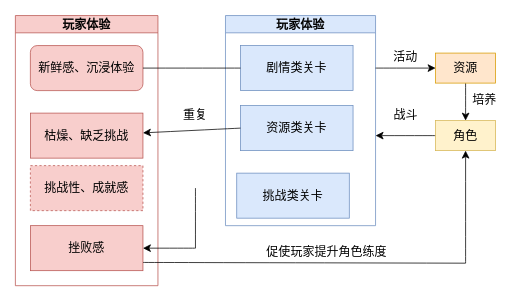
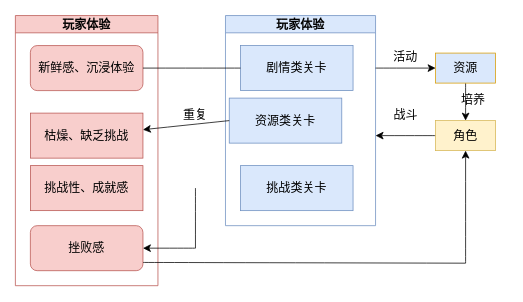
  <mxCell id="0" />
  <mxCell id="1" parent="0" />
  <mxCell id="2" value="玩家体验" style="swimlane;whiteSpace=wrap;html=1;fontSize=16;fillColor=#f8cecc;strokeColor=#b85450;" vertex="1" parent="1"><mxGeometry x="20" width="190" height="360" as="geometry" y="20" /></mxCell>
  <mxCell id="3" value="新鲜感、沉浸体验" style="whiteSpace=wrap;html=1;fontSize=16;fillColor=#f8cecc;strokeColor=#b85450;rounded=1;" vertex="1" parent="2"><mxGeometry x="20" y="40" width="150" height="60" as="geometry" /></mxCell>
  <mxCell id="4" value="枯燥、缺乏挑战" style="rounded=0;whiteSpace=wrap;html=1;fontSize=16;fillColor=#f8cecc;strokeColor=#b85450;" vertex="1" parent="2"><mxGeometry x="20" y="130" width="150" height="60" as="geometry" /></mxCell>
- <mxCell id="5" value="挑战性、成就感" style="rounded=0;whiteSpace=wrap;html=1;fontSize=16;fillColor=#f8cecc;strokeColor=#b85450;dashed=1;" vertex="1" parent="2"><mxGeometry x="20" y="200" width="150" height="60" as="geometry" /></mxCell>
- <mxCell id="6" value="挫败感" style="rounded=0;whiteSpace=wrap;html=1;fontSize=16;fillColor=#f8cecc;strokeColor=#b85450;" vertex="1" parent="2"><mxGeometry x="20" y="280" width="150" height="60" as="geometry" /></mxCell>
+ <mxCell id="5" value="挑战性、成就感" style="rounded=0;whiteSpace=wrap;html=1;fontSize=16;fillColor=#f8cecc;strokeColor=#b85450;" vertex="1" parent="2"><mxGeometry x="20" y="200" width="150" height="60" as="geometry" /></mxCell>
+ <mxCell id="6" value="挫败感" style="whiteSpace=wrap;html=1;fontSize=16;fillColor=#f8cecc;strokeColor=#b85450;rounded=1;" vertex="1" parent="2"><mxGeometry x="20" y="280" width="150" height="60" as="geometry" /></mxCell>
  <mxCell id="7" value="玩家体验" style="swimlane;whiteSpace=wrap;html=1;fontSize=16;fillColor=#dae8fc;strokeColor=#6c8ebf;" vertex="1" parent="1"><mxGeometry x="300" width="200" height="280" as="geometry" y="20" /></mxCell>
  <mxCell id="8" value="剧情类关卡" style="rounded=0;whiteSpace=wrap;html=1;fontSize=16;fillColor=#dae8fc;strokeColor=#6c8ebf;" vertex="1" parent="7"><mxGeometry x="20" y="40" width="150" height="60" as="geometry" /></mxCell>
- <mxCell id="9" value="资源类关卡" style="rounded=0;whiteSpace=wrap;html=1;fontSize=16;fillColor=#dae8fc;strokeColor=#6c8ebf;" vertex="1" parent="7"><mxGeometry x="20" y="120" width="150" height="60" as="geometry" /></mxCell>
- <mxCell id="10" value="挑战类关卡" style="rounded=0;whiteSpace=wrap;html=1;fontSize=16;fillColor=#dae8fc;strokeColor=#6c8ebf;" vertex="1" parent="7"><mxGeometry x="15" y="210" width="150" height="60" as="geometry" /></mxCell>
+ <mxCell id="9" value="资源类关卡" style="rounded=0;whiteSpace=wrap;html=1;fontSize=16;fillColor=#dae8fc;strokeColor=#6c8ebf;" vertex="1" parent="7"><mxGeometry x="5" y="110" width="150" height="60" as="geometry" /></mxCell>
+ <mxCell id="10" value="挑战类关卡" style="rounded=0;whiteSpace=wrap;html=1;fontSize=16;fillColor=#dae8fc;strokeColor=#6c8ebf;" vertex="1" parent="7"><mxGeometry x="20" y="200" width="150" height="60" as="geometry" /></mxCell>
  <mxCell id="11" value="" style="endArrow=none;html=1;rounded=0;fontSize=12;startSize=8;endSize=8;curved=1;" edge="1" parent="1"><mxGeometry width="50" height="50" relative="1" as="geometry"><mxPoint x="260" y="250" as="sourcePoint" /><mxPoint x="260" y="330" as="targetPoint" /></mxGeometry></mxCell>
  <mxCell id="12" value="" style="endArrow=classic;html=1;rounded=0;fontSize=12;startSize=8;endSize=8;curved=1;entryX=1;entryY=0.5;entryDx=0;entryDy=0;" edge="1" parent="1" target="6"><mxGeometry width="50" height="50" relative="1" as="geometry"><mxPoint x="260" y="330" as="sourcePoint" /><mxPoint x="290" y="200" as="targetPoint" /></mxGeometry></mxCell>
  <mxCell id="13" value="" style="endArrow=none;html=1;rounded=0;fontSize=12;startSize=8;endSize=8;curved=1;exitX=1.002;exitY=0.817;exitDx=0;exitDy=0;exitPerimeter=0;" edge="1" parent="1" source="6"><mxGeometry width="50" height="50" relative="1" as="geometry"><mxPoint x="380" y="250" as="sourcePoint" /><mxPoint x="620" y="350" as="targetPoint" /></mxGeometry></mxCell>
  <mxCell id="14" style="edgeStyle=none;curved=1;rounded=0;orthogonalLoop=1;jettySize=auto;html=1;exitX=0;exitY=0.5;exitDx=0;exitDy=0;fontSize=12;startSize=8;endSize=8;" edge="1" parent="1" source="9" target="4"><mxGeometry relative="1" as="geometry" /></mxCell>
  <mxCell id="15" style="edgeStyle=none;curved=1;rounded=0;orthogonalLoop=1;jettySize=auto;html=1;exitX=0;exitY=0.5;exitDx=0;exitDy=0;entryX=1;entryY=0.5;entryDx=0;entryDy=0;fontSize=12;startSize=8;endSize=8;endArrow=none;" edge="1" parent="1" source="8" target="3"><mxGeometry relative="1" as="geometry" /></mxCell>
  <mxCell id="16" style="edgeStyle=none;curved=1;rounded=0;orthogonalLoop=1;jettySize=auto;html=1;exitX=0.5;exitY=1;exitDx=0;exitDy=0;entryX=0.5;entryY=0;entryDx=0;entryDy=0;fontSize=12;startSize=8;endSize=8;" edge="1" parent="1" source="17" target="19"><mxGeometry relative="1" as="geometry" /></mxCell>
- <mxCell id="17" value="资源" style="whiteSpace=wrap;html=1;fontSize=16;fillColor=#ffe6cc;strokeColor=#d79b00;" vertex="1" parent="1"><mxGeometry x="580" y="70" width="80" height="40" as="geometry" /></mxCell>
+ <mxCell id="17" value="资源" style="whiteSpace=wrap;html=1;fontSize=16;fillColor=#dae8fc;strokeColor=#d79b00;" vertex="1" parent="1"><mxGeometry x="580" y="70" width="80" height="40" as="geometry" /></mxCell>
  <mxCell id="18" style="edgeStyle=none;curved=1;rounded=0;orthogonalLoop=1;jettySize=auto;html=1;exitX=0;exitY=0.5;exitDx=0;exitDy=0;fontSize=12;startSize=8;endSize=8;" edge="1" parent="1" source="19"><mxGeometry relative="1" as="geometry"><mxPoint x="500" y="180" as="targetPoint" /></mxGeometry></mxCell>
  <mxCell id="19" value="角色" style="whiteSpace=wrap;html=1;fontSize=16;fillColor=#fff2cc;strokeColor=#d6b656;" vertex="1" parent="1"><mxGeometry x="580" y="160" width="80" height="40" as="geometry" /></mxCell>
  <mxCell id="20" value="" style="endArrow=classic;html=1;rounded=0;fontSize=12;startSize=8;endSize=8;curved=1;entryX=0;entryY=0.5;entryDx=0;entryDy=0;exitX=1;exitY=0.25;exitDx=0;exitDy=0;" edge="1" parent="1" source="7" target="17"><mxGeometry width="50" height="50" relative="1" as="geometry"><mxPoint x="430" y="250" as="sourcePoint" /><mxPoint x="480" y="200" as="targetPoint" /></mxGeometry></mxCell>
  <mxCell id="21" value="活动" style="text;html=1;strokeColor=none;fillColor=none;align=center;verticalAlign=middle;whiteSpace=wrap;rounded=0;fontSize=16;" vertex="1" parent="1"><mxGeometry x="510" y="60" width="60" height="30" as="geometry" /></mxCell>
- <mxCell id="22" value="培养" style="text;html=1;align=center;verticalAlign=middle;resizable=0;points=[];autosize=1;strokeColor=none;fillColor=none;fontSize=16;" vertex="1" parent="1"><mxGeometry x="615" y="118" width="60" height="30" as="geometry" /></mxCell>
+ <mxCell id="22" value="培养" style="text;html=1;align=center;verticalAlign=middle;resizable=0;points=[];autosize=1;strokeColor=none;fillColor=none;fontSize=16;" vertex="1" parent="1"><mxGeometry x="600" y="118" width="60" height="30" as="geometry" /></mxCell>
  <mxCell id="23" value="战斗" style="text;html=1;align=center;verticalAlign=middle;resizable=0;points=[];autosize=1;strokeColor=none;fillColor=none;fontSize=16;" vertex="1" parent="1"><mxGeometry x="510" y="138" width="60" height="30" as="geometry" /></mxCell>
  <mxCell id="24" value="" style="endArrow=classic;html=1;rounded=0;fontSize=12;startSize=8;endSize=8;curved=1;entryX=0.5;entryY=1;entryDx=0;entryDy=0;" edge="1" parent="1" target="19"><mxGeometry width="50" height="50" relative="1" as="geometry"><mxPoint x="620" y="350" as="sourcePoint" /><mxPoint x="480" y="200" as="targetPoint" /></mxGeometry></mxCell>
- <mxCell id="25" value="促使玩家提升角色练度" style="text;html=1;strokeColor=none;fillColor=none;align=center;verticalAlign=middle;whiteSpace=wrap;rounded=0;fontSize=16;" vertex="1" parent="1"><mxGeometry x="350" y="320" width="170" height="30" as="geometry" /></mxCell>
  <mxCell id="26" value="重复" style="text;html=1;strokeColor=none;fillColor=none;align=center;verticalAlign=middle;whiteSpace=wrap;rounded=0;fontSize=16;" vertex="1" parent="1"><mxGeometry x="230" y="138" width="60" height="30" as="geometry" /></mxCell>
